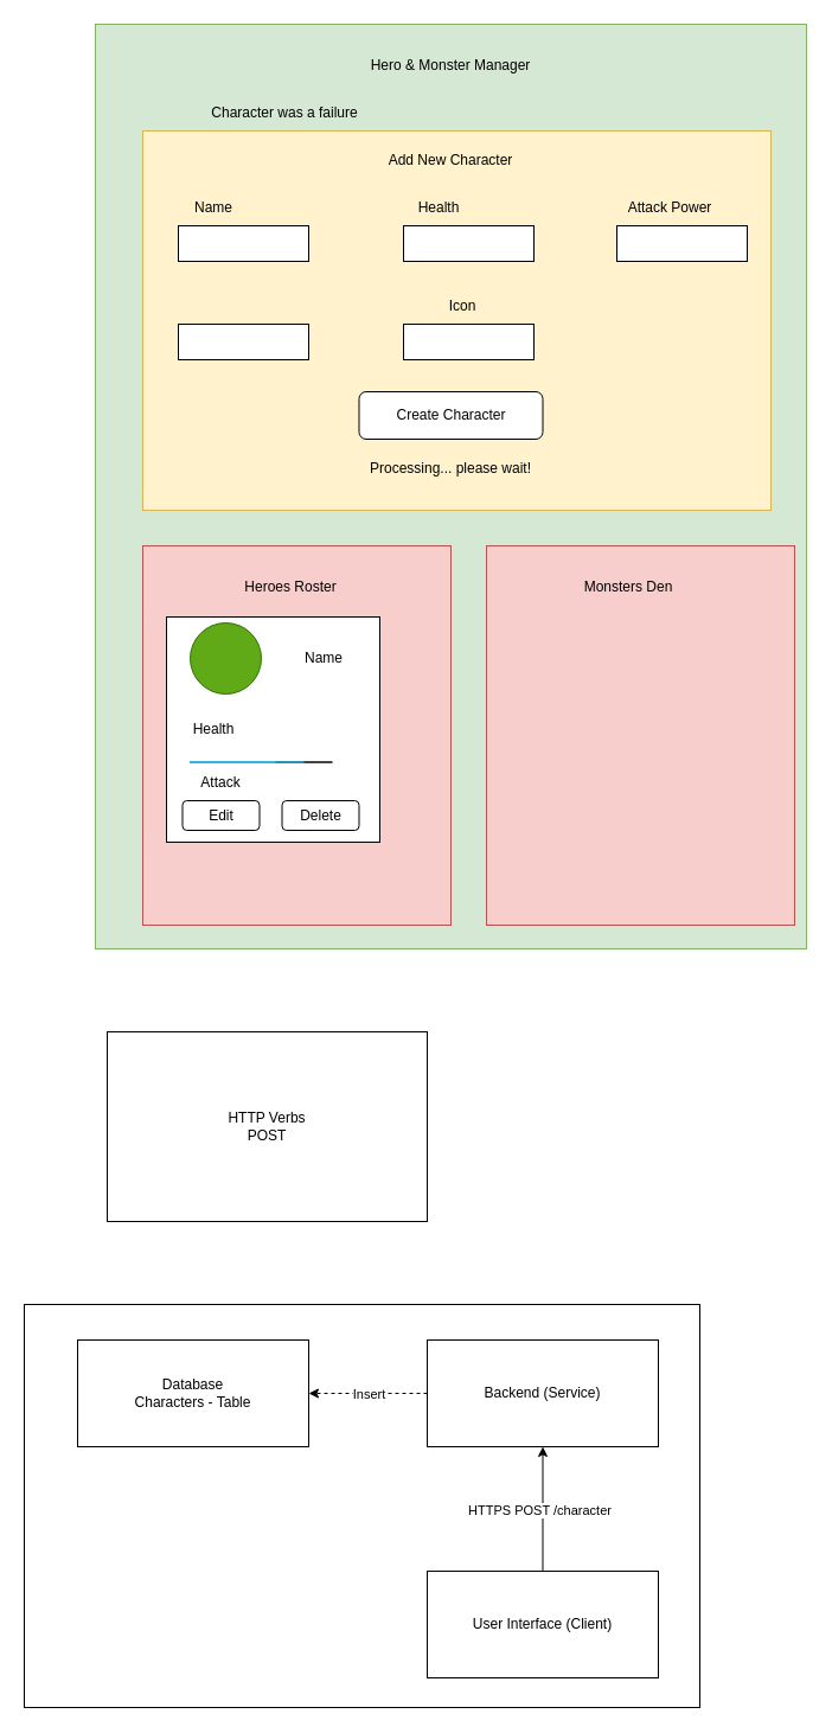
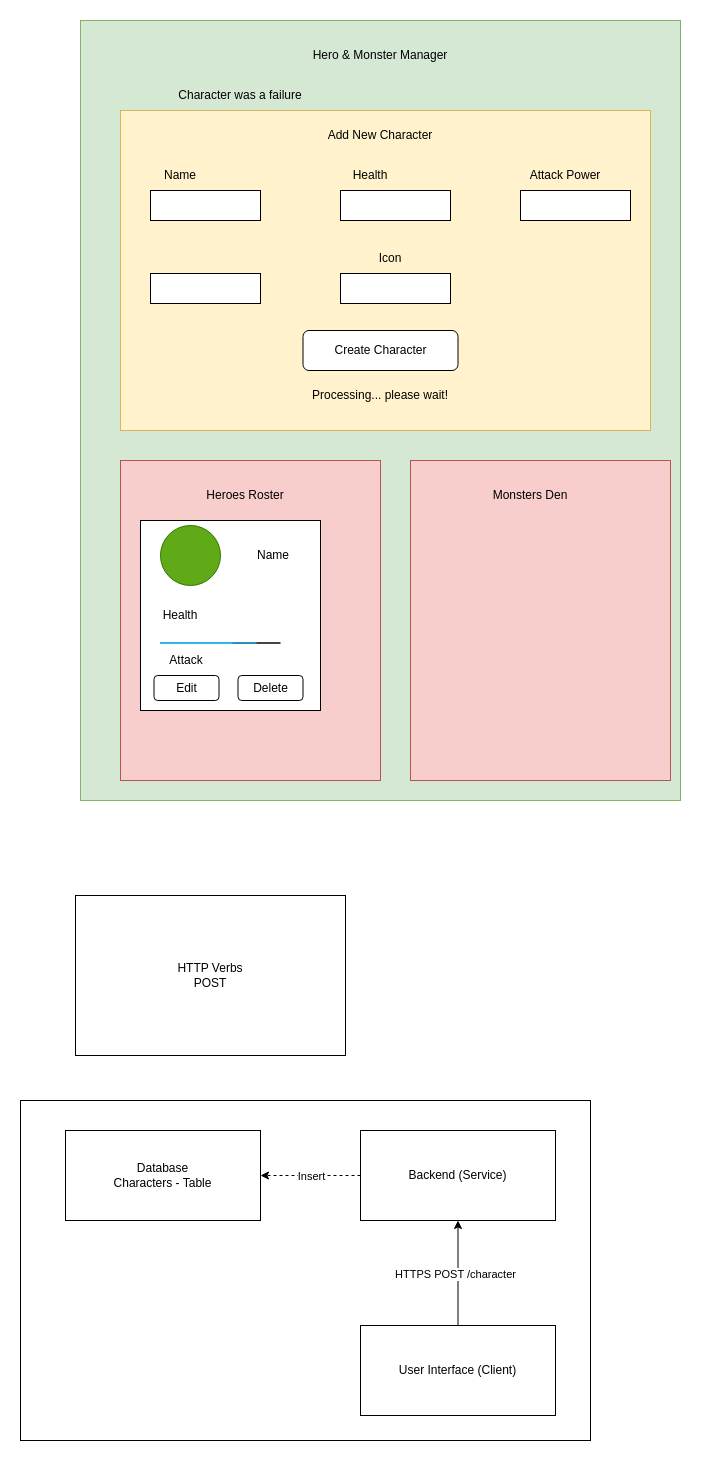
  <mxCell id="0" />
  <mxCell id="1" parent="0" />
  <mxCell id="2" value="" style="rounded=0;whiteSpace=wrap;html=1;fillColor=#d5e8d4;strokeColor=#82b366;" parent="1" vertex="1"><mxGeometry x="80" y="20" width="600" height="780" as="geometry" /></mxCell>
  <mxCell id="3" value="Hero &amp;amp; Monster Manager" style="text;html=1;align=center;verticalAlign=middle;whiteSpace=wrap;rounded=0;" parent="1" vertex="1"><mxGeometry x="295" y="40" width="170" height="30" as="geometry" /></mxCell>
  <mxCell id="4" value="" style="rounded=0;whiteSpace=wrap;html=1;fillColor=#fff2cc;strokeColor=#d6b656;" parent="1" vertex="1"><mxGeometry x="120" y="110" width="530" height="320" as="geometry" /></mxCell>
  <mxCell id="5" value="" style="rounded=0;whiteSpace=wrap;html=1;" parent="1" vertex="1"><mxGeometry x="150" y="190" width="110" height="30" as="geometry" /></mxCell>
  <mxCell id="6" value="" style="rounded=0;whiteSpace=wrap;html=1;" parent="1" vertex="1"><mxGeometry x="340" y="190" width="110" height="30" as="geometry" /></mxCell>
  <mxCell id="7" value="" style="rounded=0;whiteSpace=wrap;html=1;" parent="1" vertex="1"><mxGeometry x="520" y="190" width="110" height="30" as="geometry" /></mxCell>
  <mxCell id="8" value="" style="rounded=0;whiteSpace=wrap;html=1;" parent="1" vertex="1"><mxGeometry x="150" y="273" width="110" height="30" as="geometry" /></mxCell>
  <mxCell id="9" value="Name" style="text;html=1;align=center;verticalAlign=middle;whiteSpace=wrap;rounded=0;" parent="1" vertex="1"><mxGeometry x="150" y="160" width="60" height="30" as="geometry" /></mxCell>
  <mxCell id="10" value="Health" style="text;html=1;align=center;verticalAlign=middle;whiteSpace=wrap;rounded=0;" parent="1" vertex="1"><mxGeometry x="340" y="160" width="60" height="30" as="geometry" /></mxCell>
  <mxCell id="11" value="Attack Power" style="text;html=1;align=center;verticalAlign=middle;whiteSpace=wrap;rounded=0;" parent="1" vertex="1"><mxGeometry x="520" y="160" width="90" height="30" as="geometry" /></mxCell>
  <mxCell id="12" value="" style="rounded=0;whiteSpace=wrap;html=1;" parent="1" vertex="1"><mxGeometry x="340" y="273" width="110" height="30" as="geometry" /></mxCell>
  <mxCell id="13" value="Icon" style="text;html=1;align=center;verticalAlign=middle;whiteSpace=wrap;rounded=0;" parent="1" vertex="1"><mxGeometry x="340" y="243" width="100" height="30" as="geometry" /></mxCell>
  <mxCell id="14" value="Add New Character" style="text;html=1;align=center;verticalAlign=middle;whiteSpace=wrap;rounded=0;" parent="1" vertex="1"><mxGeometry x="295" y="120" width="170" height="30" as="geometry" /></mxCell>
  <mxCell id="15" value="" style="rounded=0;whiteSpace=wrap;html=1;fillColor=#f8cecc;strokeColor=#b85450;" parent="1" vertex="1"><mxGeometry x="120" y="460" width="260" height="320" as="geometry" /></mxCell>
  <mxCell id="16" value="" style="rounded=0;whiteSpace=wrap;html=1;fillColor=#f8cecc;strokeColor=#b85450;" parent="1" vertex="1"><mxGeometry x="410" y="460" width="260" height="320" as="geometry" /></mxCell>
  <mxCell id="17" value="Create Character" style="rounded=1;whiteSpace=wrap;html=1;" parent="1" vertex="1"><mxGeometry x="302.5" y="330" width="155" height="40" as="geometry" /></mxCell>
  <mxCell id="18" value="Heroes Roster" style="text;html=1;align=center;verticalAlign=middle;whiteSpace=wrap;rounded=0;" parent="1" vertex="1"><mxGeometry x="160" y="480" width="170" height="30" as="geometry" /></mxCell>
  <mxCell id="19" value="Monsters Den" style="text;html=1;align=center;verticalAlign=middle;whiteSpace=wrap;rounded=0;" parent="1" vertex="1"><mxGeometry x="445" y="480" width="170" height="30" as="geometry" /></mxCell>
  <mxCell id="20" value="" style="rounded=0;whiteSpace=wrap;html=1;" parent="1" vertex="1"><mxGeometry x="140" y="520" width="180" height="190" as="geometry" /></mxCell>
  <mxCell id="21" value="Name" style="text;html=1;align=center;verticalAlign=middle;whiteSpace=wrap;rounded=0;" parent="1" vertex="1"><mxGeometry x="242.5" y="540" width="60" height="30" as="geometry" /></mxCell>
  <mxCell id="22" value="" style="ellipse;whiteSpace=wrap;html=1;aspect=fixed;fillColor=#60a917;strokeColor=#2D7600;fontColor=#ffffff;" parent="1" vertex="1"><mxGeometry x="160" y="525" width="60" height="60" as="geometry" /></mxCell>
  <mxCell id="23" value="Health" style="text;html=1;align=center;verticalAlign=middle;whiteSpace=wrap;rounded=0;" parent="1" vertex="1"><mxGeometry x="150" y="600" width="60" height="30" as="geometry" /></mxCell>
  <mxCell id="24" value="" style="verticalLabelPosition=bottom;verticalAlign=top;html=1;shadow=0;dashed=0;strokeWidth=1;shape=mxgraph.android.progressBar;strokeColor=#33b5e5;dx1=0.8;dx2=0.6;strokeWidth=2;" parent="1" vertex="1"><mxGeometry x="160" y="640" width="120" height="5" as="geometry" /></mxCell>
  <mxCell id="25" value="Attack" style="text;html=1;align=center;verticalAlign=middle;whiteSpace=wrap;rounded=0;" parent="1" vertex="1"><mxGeometry x="156" y="645" width="60" height="30" as="geometry" /></mxCell>
  <mxCell id="26" value="Edit" style="rounded=1;whiteSpace=wrap;html=1;" parent="1" vertex="1"><mxGeometry x="153.5" y="675" width="65" height="25" as="geometry" /></mxCell>
  <mxCell id="27" value="Delete" style="rounded=1;whiteSpace=wrap;html=1;" parent="1" vertex="1"><mxGeometry x="237.5" y="675" width="65" height="25" as="geometry" /></mxCell>
  <mxCell id="28" value="Processing... please wait!" style="text;html=1;align=center;verticalAlign=middle;whiteSpace=wrap;rounded=0;" parent="1" vertex="1"><mxGeometry x="260" y="380" width="240" height="30" as="geometry" /></mxCell>
  <mxCell id="29" value="Character was a failure" style="text;html=1;align=center;verticalAlign=middle;whiteSpace=wrap;rounded=0;" parent="1" vertex="1"><mxGeometry x="120" y="80" width="240" height="30" as="geometry" /></mxCell>
- <mxCell id="30" value="HTTP Verbs&lt;div&gt;POST&lt;/div&gt;" style="rounded=0;whiteSpace=wrap;html=1;" parent="1" vertex="1"><mxGeometry x="90" y="870" width="270" height="160" as="geometry" /></mxCell>
+ <mxCell id="30" value="HTTP Verbs&lt;div&gt;POST&lt;/div&gt;" style="rounded=0;whiteSpace=wrap;html=1;" parent="1" vertex="1"><mxGeometry x="75" y="895" width="270" height="160" as="geometry" /></mxCell>
  <mxCell id="31" value="" style="rounded=0;whiteSpace=wrap;html=1;" parent="1" vertex="1"><mxGeometry x="20" y="1100" width="570" height="340" as="geometry" /></mxCell>
  <mxCell id="32" value="Database&lt;br&gt;Characters - Table" style="rounded=0;whiteSpace=wrap;html=1;" parent="1" vertex="1"><mxGeometry x="65" y="1130" width="195" height="90" as="geometry" /></mxCell>
  <mxCell id="33" style="edgeStyle=orthogonalEdgeStyle;rounded=0;orthogonalLoop=1;jettySize=auto;html=1;" parent="1" source="35" target="38" edge="1"><mxGeometry relative="1" as="geometry" /></mxCell>
  <mxCell id="34" value="HTTPS POST /character" style="edgeLabel;html=1;align=center;verticalAlign=middle;resizable=0;points=[];" parent="33" vertex="1" connectable="0"><mxGeometry x="-0.009" y="4" relative="1" as="geometry"><mxPoint x="1" as="offset" /></mxGeometry></mxCell>
  <mxCell id="35" value="User Interface (Client)" style="rounded=0;whiteSpace=wrap;html=1;" parent="1" vertex="1"><mxGeometry x="360" y="1325" width="195" height="90" as="geometry" /></mxCell>
  <mxCell id="36" style="edgeStyle=orthogonalEdgeStyle;rounded=0;orthogonalLoop=1;jettySize=auto;html=1;dashed=1;" parent="1" source="38" target="32" edge="1"><mxGeometry relative="1" as="geometry" /></mxCell>
  <mxCell id="37" value="Insert" style="edgeLabel;html=1;align=center;verticalAlign=middle;resizable=0;points=[];" parent="36" vertex="1" connectable="0"><mxGeometry x="-0.003" relative="1" as="geometry"><mxPoint as="offset" /></mxGeometry></mxCell>
  <mxCell id="38" value="Backend (Service)" style="rounded=0;whiteSpace=wrap;html=1;" parent="1" vertex="1"><mxGeometry x="360" y="1130" width="195" height="90" as="geometry" /></mxCell>
